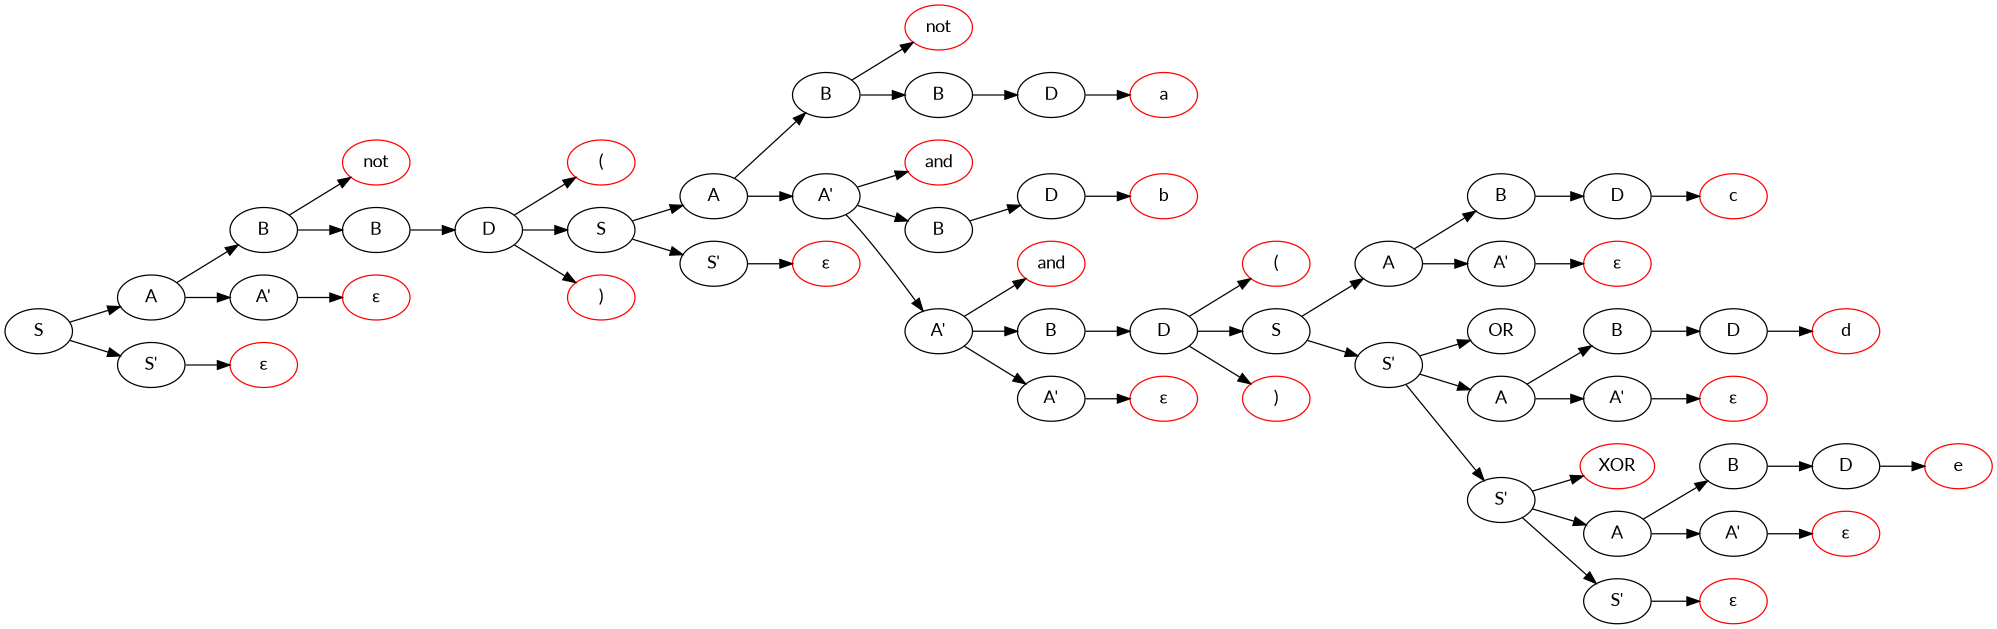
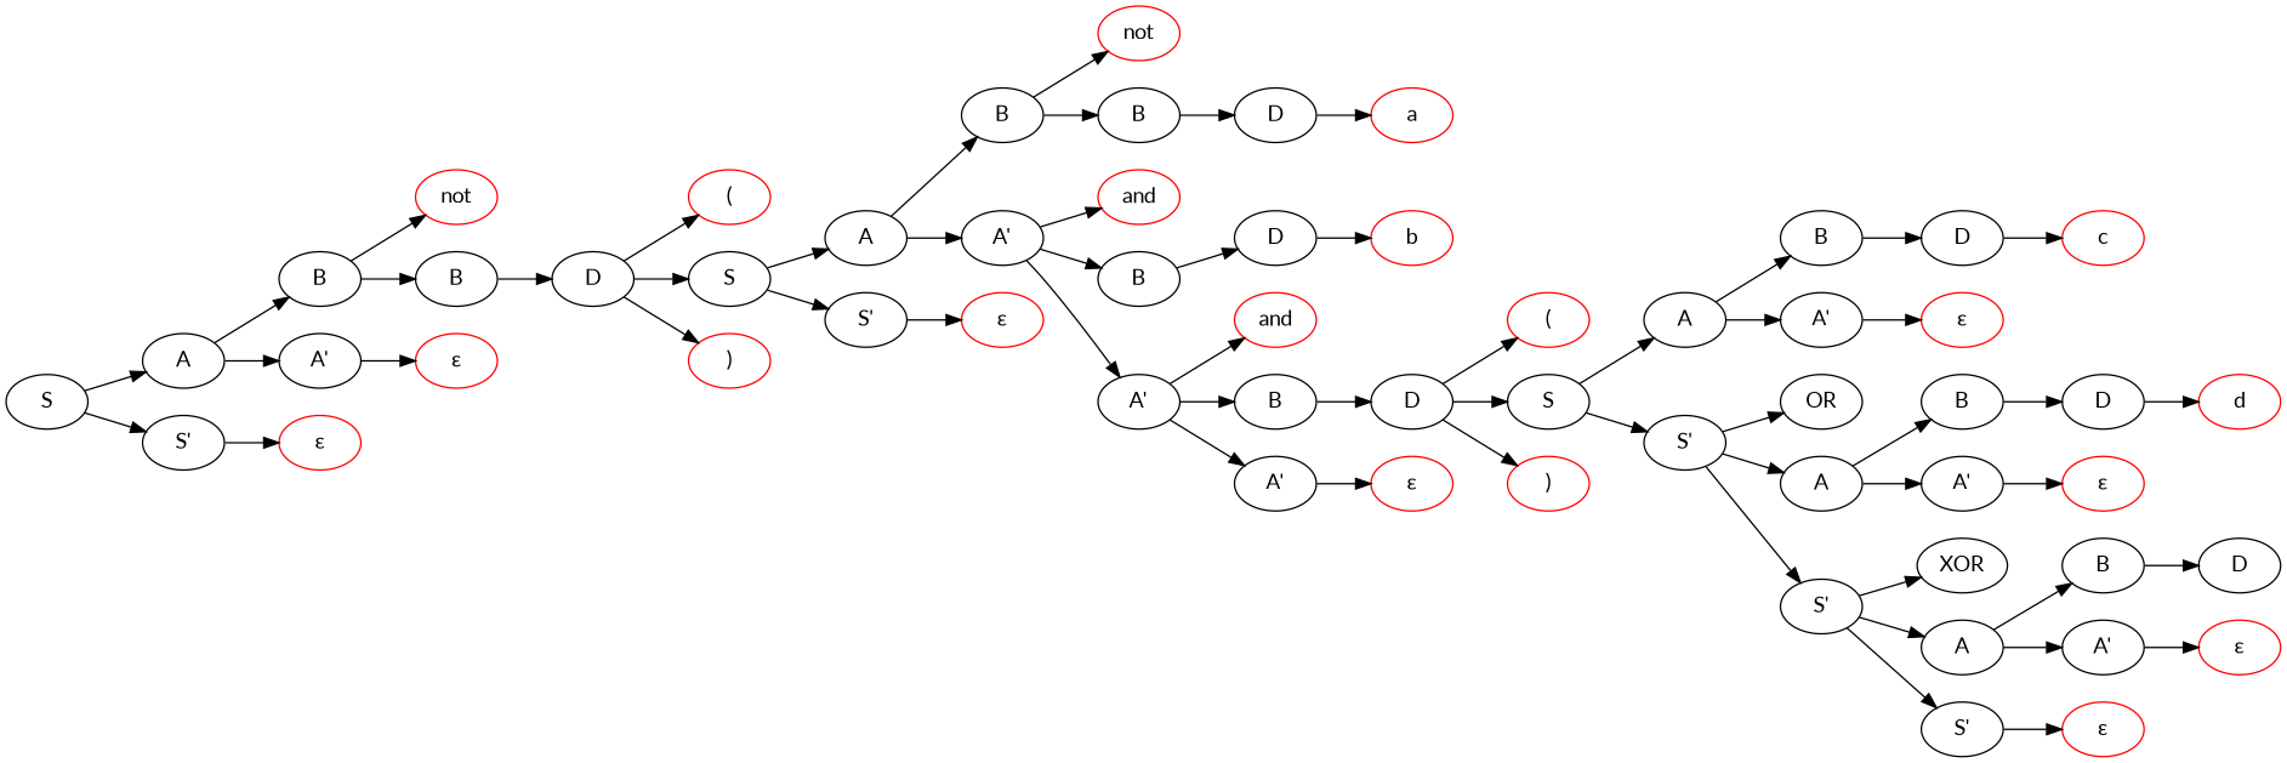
  digraph {
    fontname=Lato
    rankdir=LR
    node [fontname=Lato]
    edge [fontname=Lato]
    n1 [label=S]
    n2 [label=A]
    n3 [label="S'"]
    n4 [label=B]
    n5 [label="A'"]
    n6 [color=red label="ε"]
    n7 [color=red label=not]
    n8 [label=B]
    n9 [color=red label="ε"]
    n10 [label=D]
    n11 [color=red label="("]
    n12 [label=S]
    n13 [color=red label=")"]
    n14 [label=A]
    n15 [label="S'"]
    n16 [label=B]
    n17 [label="A'"]
    n18 [color=red label="ε"]
    n19 [color=red label=not]
    n20 [label=B]
    n21 [color=red label=and]
    n22 [label=B]
    n23 [label="A'"]
    n24 [label=D]
    n25 [color=red label=a]
    n26 [label=D]
    n27 [color=red label=and]
    n28 [label=B]
    n29 [label="A'"]
    n30 [color=red label=b]
    n31 [label=D]
    n32 [color=red label="ε"]
    n33 [color=red label="("]
    n34 [label=S]
    n35 [color=red label=")"]
    n36 [label=A]
    n37 [label="S'"]
    n38 [label=B]
    n39 [label="A'"]
    n40 [color=black label=OR]
    n41 [label=A]
    n42 [label="S'"]
    n43 [label=D]
    n44 [color=red label="ε"]
    n45 [color=red label=c]
    n46 [label=B]
    n47 [label="A'"]
-   n48 [color=red label=XOR]
+   n48 [color=black label=XOR]
    n49 [label=A]
    n50 [label="S'"]
    n51 [label=D]
    n52 [color=red label="ε"]
    n53 [color=red label=d]
    n54 [label=B]
    n55 [label="A'"]
    n56 [color=red label="ε"]
    n57 [label=D]
    n58 [color=red label="ε"]
-   n59 [color=red label=e]
    n1 -> n2
    n1 -> n3
    n2 -> n4
    n2 -> n5
    n3 -> n6
    n4 -> n7
    n4 -> n8
    n5 -> n9
    n8 -> n10
    n10 -> n11
    n10 -> n12
    n10 -> n13
    n12 -> n14
    n12 -> n15
    n14 -> n16
    n14 -> n17
    n15 -> n18
    n16 -> n19
    n16 -> n20
    n17 -> n21
    n17 -> n22
    n17 -> n23
    n20 -> n24
    n22 -> n26
    n23 -> n27
    n23 -> n28
    n23 -> n29
    n24 -> n25
    n26 -> n30
    n28 -> n31
    n29 -> n32
    n31 -> n33
    n31 -> n34
    n31 -> n35
    n34 -> n36
    n34 -> n37
    n36 -> n38
    n36 -> n39
    n37 -> n40
    n37 -> n41
    n37 -> n42
    n38 -> n43
    n39 -> n44
    n41 -> n46
    n41 -> n47
    n42 -> n48
    n42 -> n49
    n42 -> n50
    n43 -> n45
    n46 -> n51
    n47 -> n52
    n49 -> n54
    n49 -> n55
    n50 -> n56
    n51 -> n53
    n54 -> n57
    n55 -> n58
-   n57 -> n59
  }
